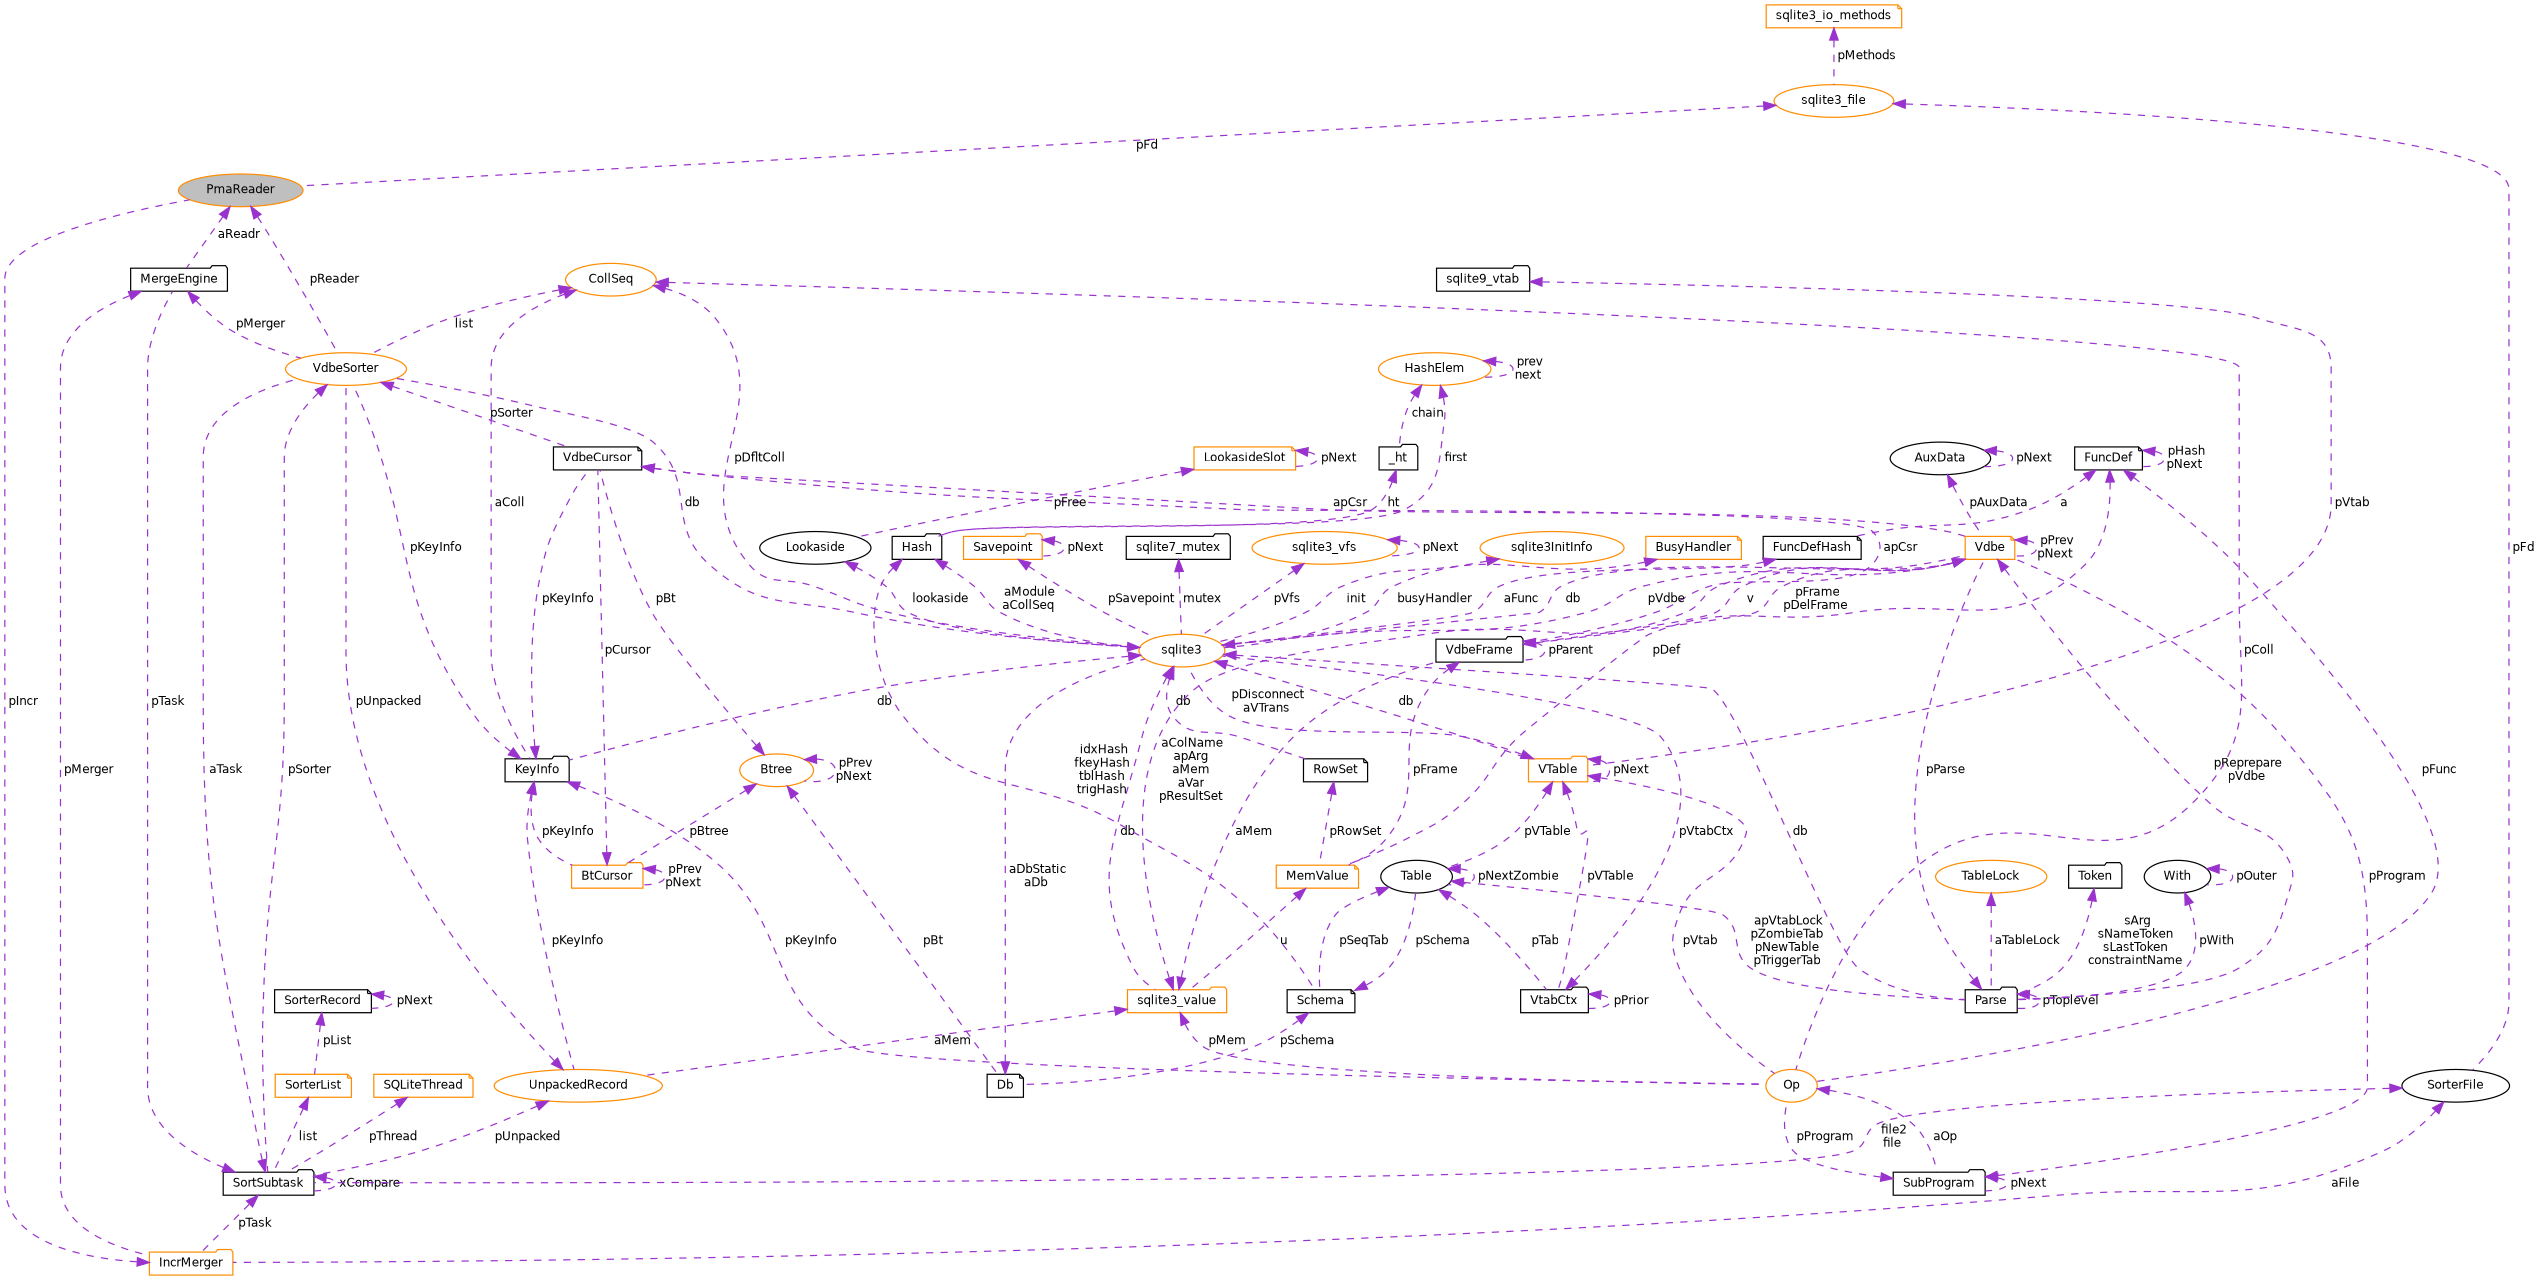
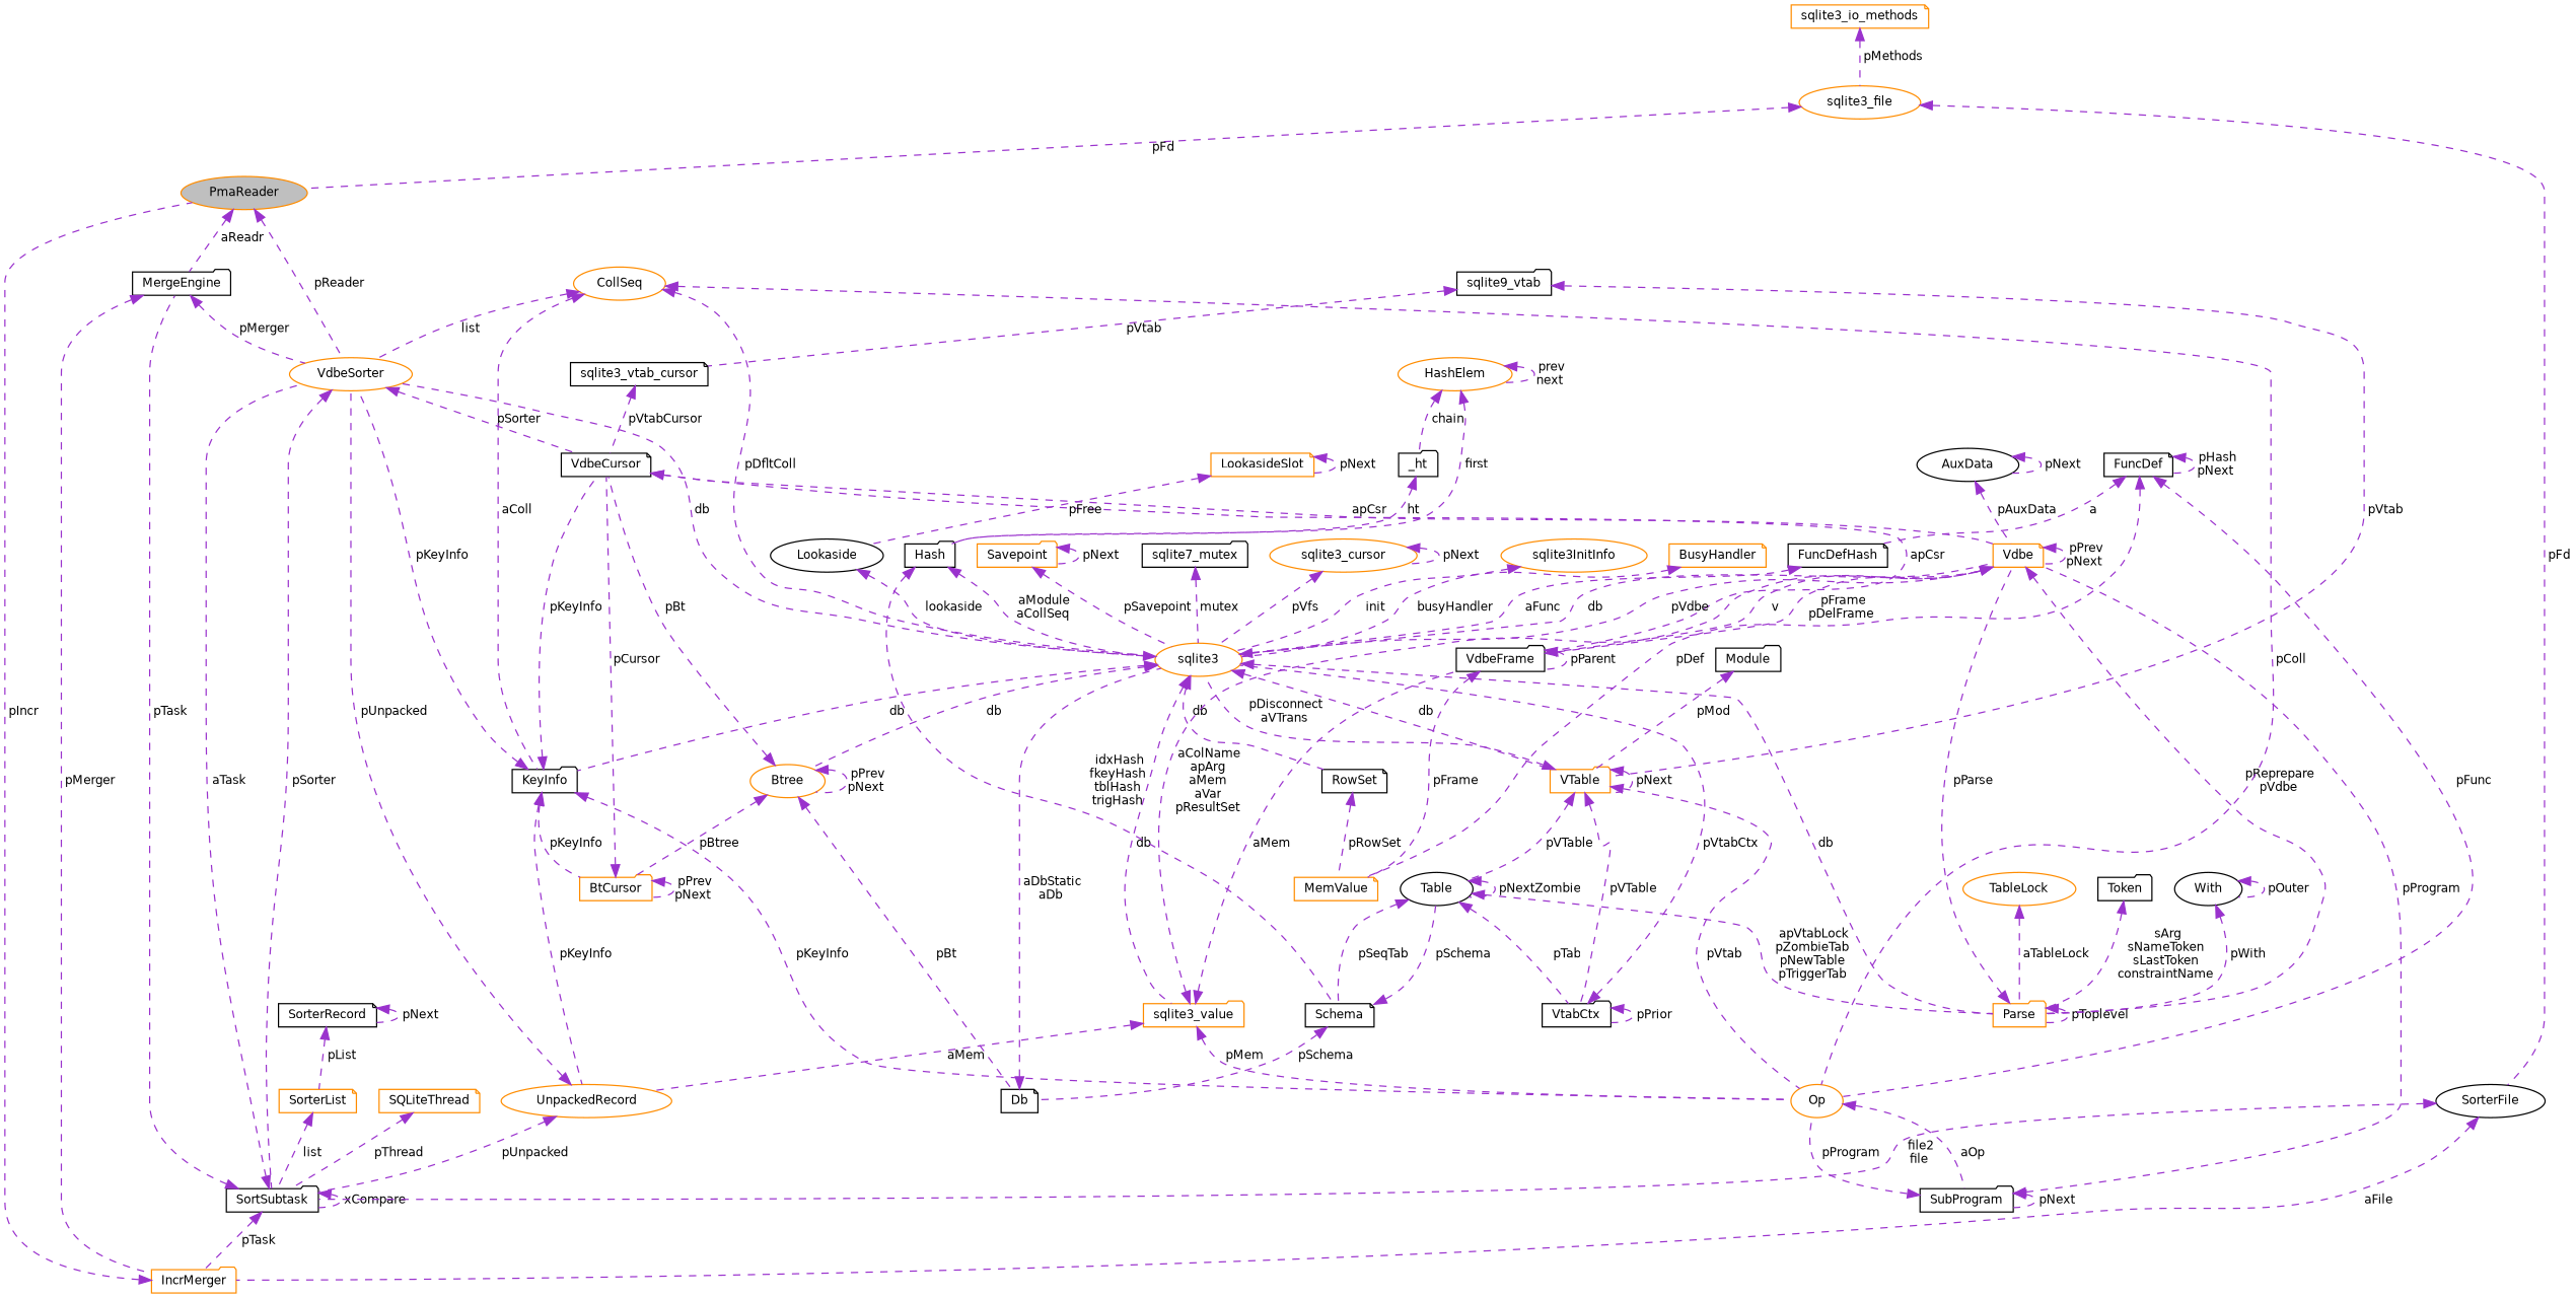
  digraph {
    node [color=darkorange fillcolor=white fontname=Helvetica fontsize=10 shape=folder style=filled]
    edge [color=darkorchid3 dir=back fontname=Helvetica fontsize=10 labelfontname=Helvetica labelfontsize=10 style=dashed]
    n1 [fillcolor=grey75 fontcolor=black height=0.2 label=PmaReader shape=ellipse width=0.4]
    n2 [color=black height=0.2 label=MergeEngine width=0.4]
    n3 [height=0.2 label=VdbeSorter shape=ellipse width=0.4]
    n4 [height=0.2 label=IncrMerger width=0.4]
    n5 [color=black height=0.2 label=SortSubtask width=0.4]
    n6 [color=black height=0.2 label=VdbeCursor shape=note width=0.4]
    n7 [height=0.2 label=sqlite3_file shape=ellipse width=0.4]
    n8 [color=black height=0.2 label=SorterFile shape=ellipse width=0.4]
    n9 [height=0.2 label=sqlite3_io_methods shape=note width=0.4]
    n10 [height=0.2 label=SorterList shape=note width=0.4]
    n11 [color=black height=0.2 label=SorterRecord shape=note width=0.4]
    n12 [height=0.2 label=Vdbe shape=note width=0.4]
    n13 [color=black height=0.2 label=VdbeFrame width=0.4]
    n14 [height=0.2 label=sqlite3 shape=ellipse width=0.4]
    n15 [height=0.2 label=sqlite3_value width=0.4]
    n16 [color=black height=0.2 label=KeyInfo width=0.4]
    n17 [height=0.2 label=Btree shape=ellipse width=0.4]
    n18 [color=black height=0.2 label=RowSet shape=note width=0.4]
    n19 [height=0.2 label=VTable width=0.4]
-   n20 [color=black height=0.2 label=Parse width=0.4]
+   n20 [height=0.2 label=Parse width=0.4]
    n21 [height=0.2 label=Op shape=ellipse width=0.4]
    n22 [height=0.2 label=UnpackedRecord shape=ellipse width=0.4]
    n23 [height=0.2 label=BtCursor width=0.4]
    n24 [color=black height=0.2 label=Db shape=note width=0.4]
    n25 [height=0.2 label=MemValue shape=note width=0.4]
    n26 [color=black height=0.2 label=Table shape=ellipse width=0.4]
    n27 [color=black height=0.2 label=VtabCtx width=0.4]
    n28 [color=black height=0.2 label=SubProgram width=0.4]
    n29 [height=0.2 label=CollSeq shape=ellipse width=0.4]
+   n30 [color=black height=0.2 label=sqlite3_vtab_cursor shape=note width=0.4]
    n31 [color=black height=0.2 label=sqlite9_vtab width=0.4]
    n32 [color=black height=0.2 label=FuncDef shape=note width=0.4]
    n33 [color=black height=0.2 label=FuncDefHash shape=note width=0.4]
    n34 [color=black height=0.2 label=AuxData shape=ellipse width=0.4]
    n35 [color=black height=0.2 label=Schema shape=note width=0.4]
+   n36 [color=black height=0.2 label=Module width=0.4]
    n37 [height=0.2 label=TableLock shape=ellipse width=0.4]
    n38 [color=black height=0.2 label=Token width=0.4]
    n39 [color=black height=0.2 label=With shape=ellipse width=0.4]
    n40 [color=black height=0.2 label=Hash width=0.4]
    n41 [color=black height=0.2 label=_ht width=0.4]
    n42 [height=0.2 label=HashElem shape=ellipse width=0.4]
    n43 [height=0.2 label=Savepoint width=0.4]
    n44 [color=black height=0.2 label=Lookaside shape=ellipse width=0.4]
    n45 [height=0.2 label=LookasideSlot shape=note width=0.4]
    n46 [color=black height=0.2 label=sqlite7_mutex width=0.4]
-   n47 [height=0.2 label=sqlite3_vfs shape=ellipse width=0.4]
+   n47 [height=0.2 label=sqlite3_cursor shape=ellipse width=0.4]
    n48 [height=0.2 label=sqlite3InitInfo shape=ellipse width=0.4]
    n49 [height=0.2 label=BusyHandler shape=note width=0.4]
    n50 [height=0.2 label=SQLiteThread shape=note width=0.4]
    n1 -> n2 [label=" aReadr"]
    n1 -> n3 [label=" pReader"]
    n2 -> n3 [label=" pMerger"]
    n2 -> n4 [label=" pMerger"]
    n3 -> n5 [label=" pSorter"]
    n3 -> n6 [label=" pSorter"]
    n4 -> n1 [label=" pIncr"]
    n5 -> n2 [label=" pTask"]
    n5 -> n3 [label=" aTask"]
    n5 -> n4 [label=" pTask"]
    n5 -> n5 [label=" xCompare"]
    n6 -> n12 [label=" apCsr"]
    n6 -> n13 [label=" apCsr"]
    n7 -> n1 [label=" pFd"]
    n7 -> n8 [label=" pFd"]
    n8 -> n4 [label=" aFile"]
    n8 -> n5 [label=" file2\nfile"]
    n9 -> n7 [label=" pMethods"]
    n10 -> n5 [label=" list"]
    n11 -> n10 [label=" pList"]
    n11 -> n11 [label=" pNext"]
    n12 -> n12 [label=" pPrev\npNext"]
    n12 -> n13 [label=" v"]
    n12 -> n14 [label=" pVdbe"]
    n12 -> n20 [label=" pReprepare\npVdbe"]
    n13 -> n12 [label=" pFrame\npDelFrame"]
    n13 -> n13 [label=" pParent"]
    n13 -> n25 [label=" pFrame"]
    n14 -> n3 [label=" db"]
    n14 -> n12 [label=" db"]
    n14 -> n15 [label=" db"]
    n14 -> n16 [label=" db"]
+   n14 -> n17 [label=" db"]
    n14 -> n18 [label=" db"]
    n14 -> n19 [label=" db"]
    n14 -> n20 [label=" db"]
    n15 -> n12 [label=" aColName\napArg\naMem\naVar\npResultSet"]
    n15 -> n13 [label=" aMem"]
    n15 -> n21 [label=" pMem"]
    n15 -> n22 [label=" aMem"]
    n16 -> n3 [label=" pKeyInfo"]
    n16 -> n6 [label=" pKeyInfo"]
    n16 -> n21 [label=" pKeyInfo"]
    n16 -> n22 [label=" pKeyInfo"]
    n16 -> n23 [label=" pKeyInfo"]
    n17 -> n6 [label=" pBt"]
    n17 -> n17 [label=" pPrev\npNext"]
    n17 -> n23 [label=" pBtree"]
    n17 -> n24 [label=" pBt"]
    n18 -> n25 [label=" pRowSet"]
    n19 -> n14 [label=" pDisconnect\naVTrans"]
    n19 -> n19 [label=" pNext"]
    n19 -> n21 [label=" pVtab"]
    n19 -> n26 [label=" pVTable"]
    n19 -> n27 [label=" pVTable"]
    n20 -> n12 [label=" pParse"]
    n20 -> n20 [label=" pToplevel"]
    n21 -> n28 [label=" aOp"]
    n22 -> n3 [label=" pUnpacked"]
    n22 -> n5 [label=" pUnpacked"]
    n23 -> n6 [label=" pCursor"]
    n23 -> n23 [label=" pPrev\npNext"]
    n24 -> n14 [label=" aDbStatic\naDb"]
-   n25 -> n15 [label=" u"]
    n26 -> n20 [label=" apVtabLock\npZombieTab\npNewTable\npTriggerTab"]
    n26 -> n26 [label=" pNextZombie"]
    n26 -> n27 [label=" pTab"]
    n26 -> n35 [label=" pSeqTab"]
    n27 -> n14 [label=" pVtabCtx"]
    n27 -> n27 [label=" pPrior"]
    n28 -> n12 [label=" pProgram"]
    n28 -> n21 [label=" pProgram"]
    n28 -> n28 [label=" pNext"]
    n29 -> n3 [label=" list"]
    n29 -> n14 [label=" pDfltColl"]
    n29 -> n16 [label=" aColl"]
    n29 -> n21 [label=" pColl"]
+   n30 -> n6 [label=" pVtabCursor"]
    n31 -> n19 [label=" pVtab"]
+   n31 -> n30 [label=" pVtab"]
    n32 -> n21 [label=" pFunc"]
    n32 -> n25 [label=" pDef"]
    n32 -> n32 [label=" pHash\npNext"]
    n32 -> n33 [label=" a"]
    n33 -> n14 [label=" aFunc"]
    n34 -> n12 [label=" pAuxData"]
    n34 -> n34 [label=" pNext"]
    n35 -> n24 [label=" pSchema"]
    n35 -> n26 [label=" pSchema"]
+   n36 -> n19 [label=" pMod"]
    n37 -> n20 [label=" aTableLock"]
    n38 -> n20 [label=" sArg\nsNameToken\nsLastToken\nconstraintName"]
    n39 -> n20 [label=" pWith"]
    n39 -> n39 [label=" pOuter"]
    n40 -> n14 [label=" aModule\naCollSeq"]
    n40 -> n35 [label=" idxHash\nfkeyHash\ntblHash\ntrigHash"]
    n41 -> n40 [label=" ht"]
    n42 -> n40 [label=" first"]
    n42 -> n41 [label=" chain"]
    n42 -> n42 [label=" prev\nnext"]
    n43 -> n14 [label=" pSavepoint"]
    n43 -> n43 [label=" pNext"]
    n44 -> n14 [label=" lookaside"]
    n45 -> n44 [label=" pFree"]
    n45 -> n45 [label=" pNext"]
    n46 -> n14 [label=" mutex"]
    n47 -> n14 [label=" pVfs"]
    n47 -> n47 [label=" pNext"]
    n48 -> n14 [label=" init"]
    n49 -> n14 [label=" busyHandler"]
    n50 -> n5 [label=" pThread"]
  }
